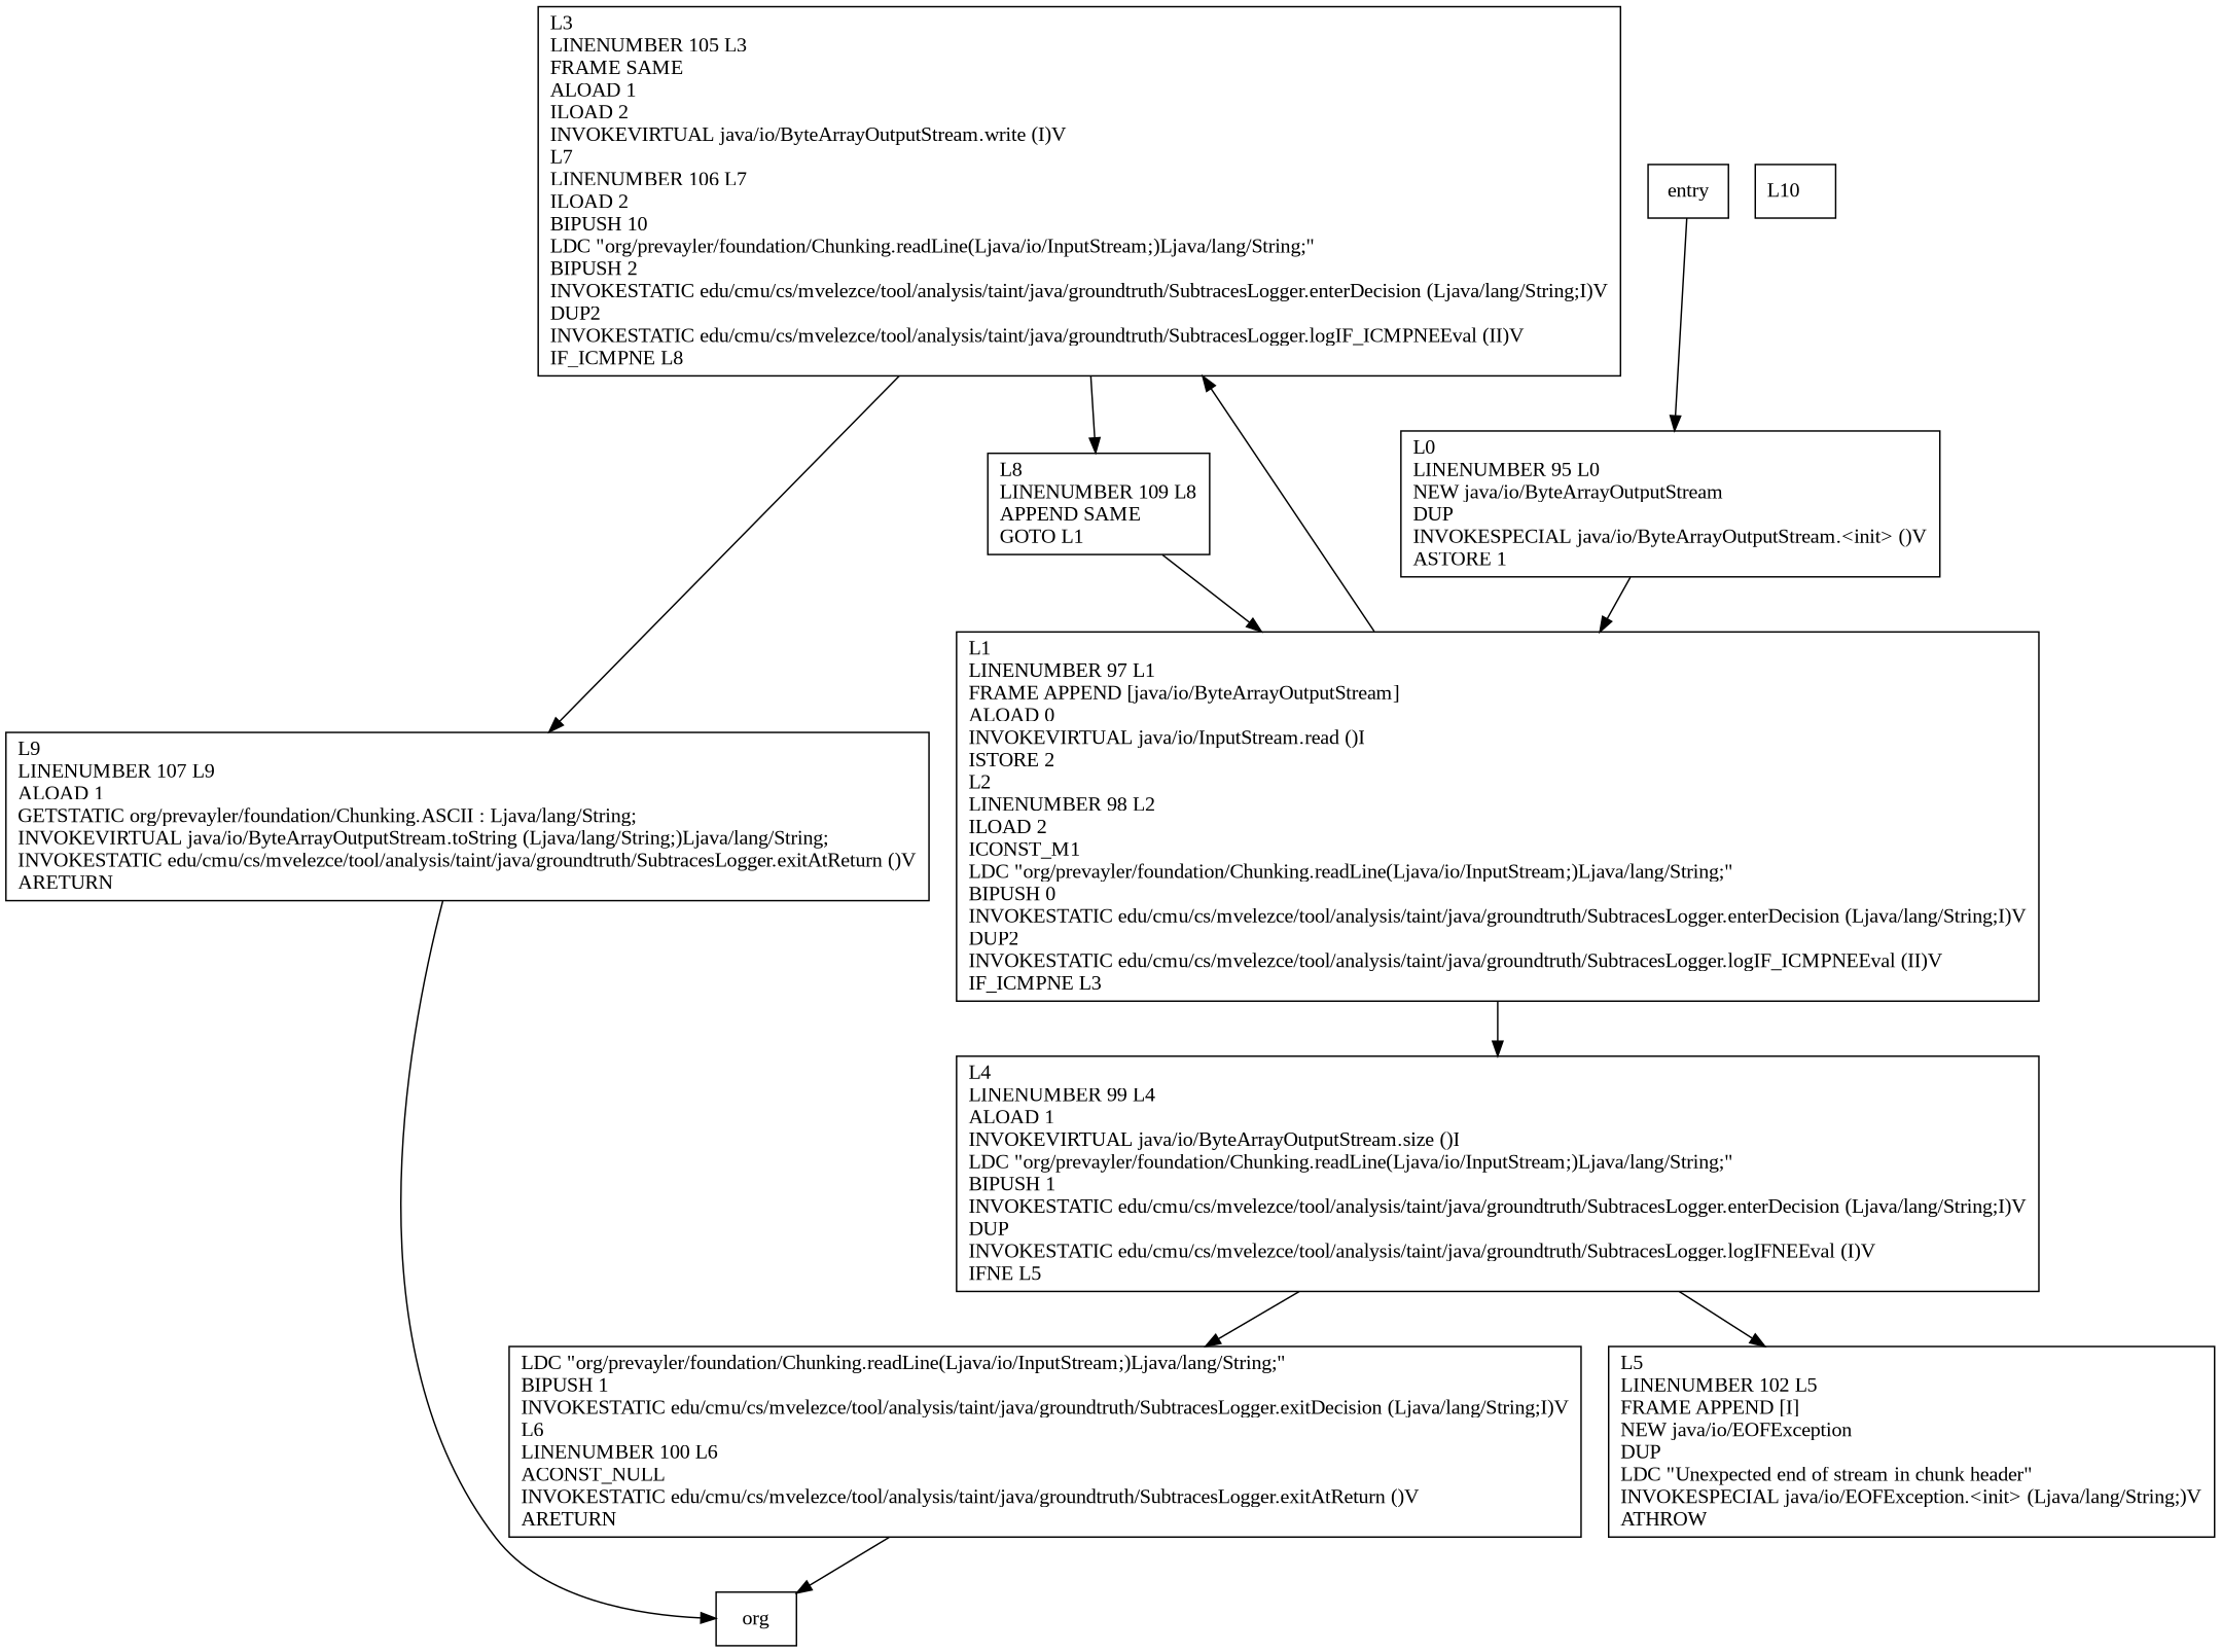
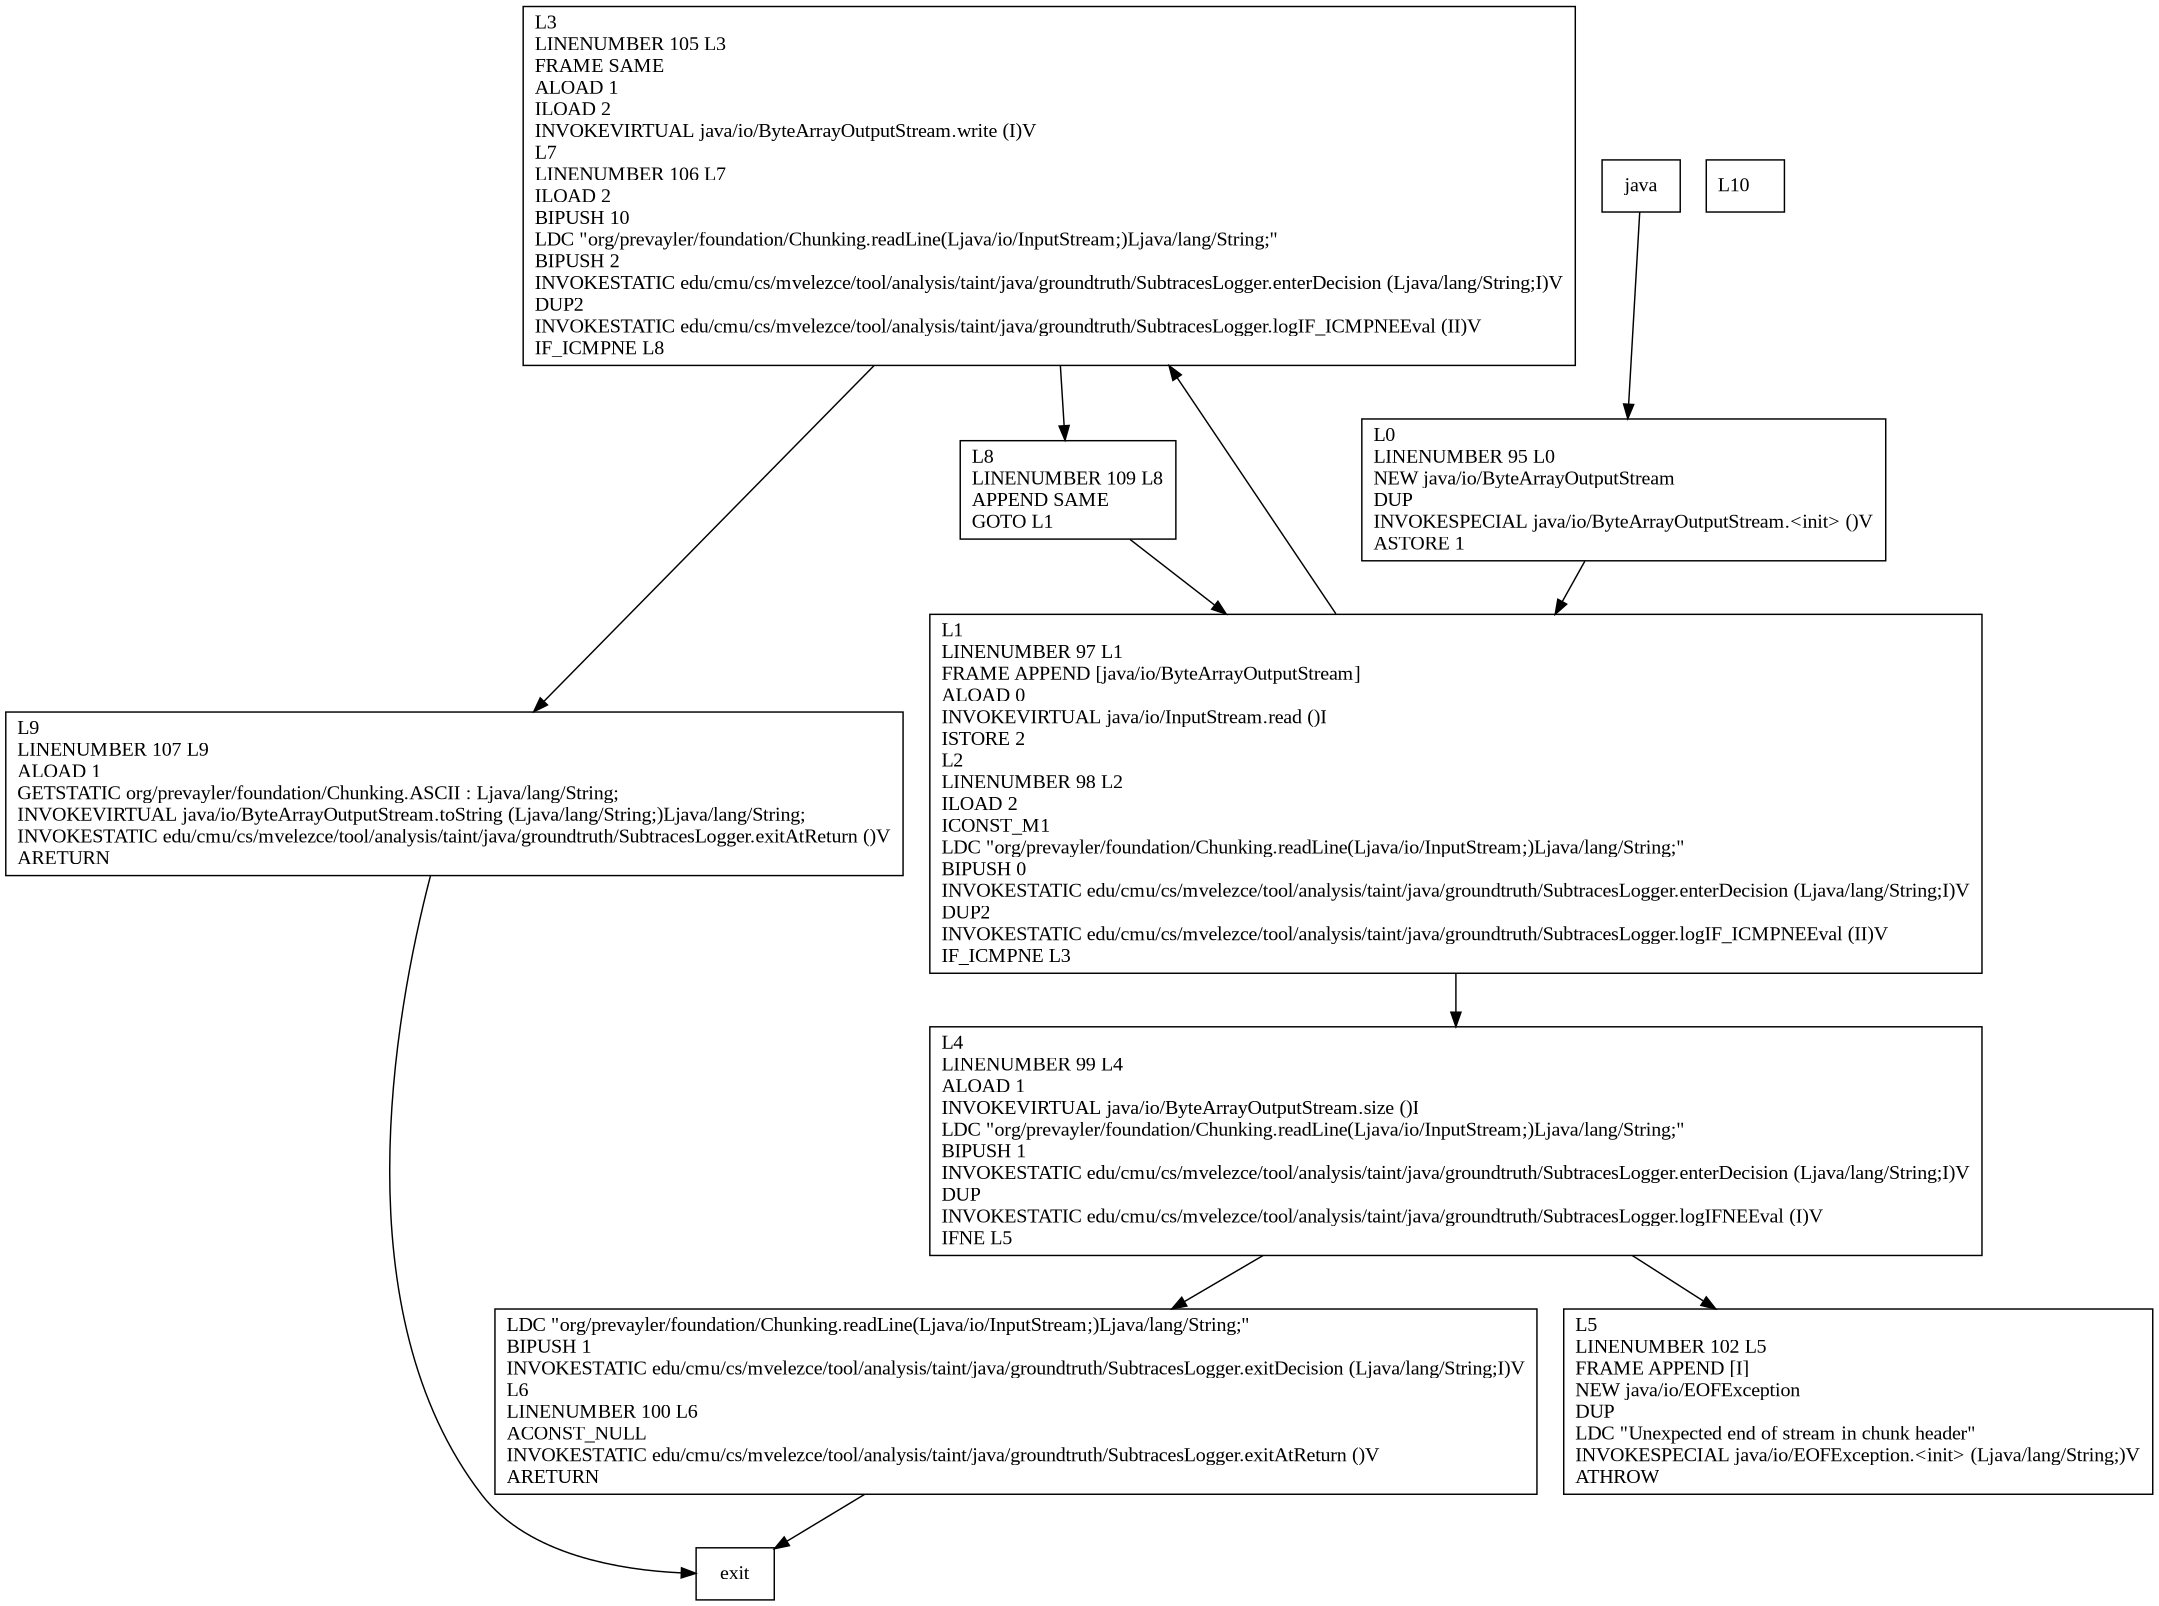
  digraph {
    fontname="Liberation Serif"
    node [fontname="Liberation Serif" shape=record]
    edge [fontname="Liberation Serif"]
    n1 [label="L5\lLINENUMBER 102 L5\lFRAME APPEND [I]\lNEW java/io/EOFException\lDUP\lLDC \"Unexpected end of stream in chunk header\"\lINVOKESPECIAL java/io/EOFException.\<init\> (Ljava/lang/String;)V\lATHROW\l"]
    n2 [label="L10\l"]
    n3 [label="L9\lLINENUMBER 107 L9\lALOAD 1\lGETSTATIC org/prevayler/foundation/Chunking.ASCII : Ljava/lang/String;\lINVOKEVIRTUAL java/io/ByteArrayOutputStream.toString (Ljava/lang/String;)Ljava/lang/String;\lINVOKESTATIC edu/cmu/cs/mvelezce/tool/analysis/taint/java/groundtruth/SubtracesLogger.exitAtReturn ()V\lARETURN\l"]
-   exit [label=org]
+   exit
    n5 [label="L1\lLINENUMBER 97 L1\lFRAME APPEND [java/io/ByteArrayOutputStream]\lALOAD 0\lINVOKEVIRTUAL java/io/InputStream.read ()I\lISTORE 2\lL2\lLINENUMBER 98 L2\lILOAD 2\lICONST_M1\lLDC \"org/prevayler/foundation/Chunking.readLine(Ljava/io/InputStream;)Ljava/lang/String;\"\lBIPUSH 0\lINVOKESTATIC edu/cmu/cs/mvelezce/tool/analysis/taint/java/groundtruth/SubtracesLogger.enterDecision (Ljava/lang/String;I)V\lDUP2\lINVOKESTATIC edu/cmu/cs/mvelezce/tool/analysis/taint/java/groundtruth/SubtracesLogger.logIF_ICMPNEEval (II)V\lIF_ICMPNE L3\l"]
    n6 [label="L4\lLINENUMBER 99 L4\lALOAD 1\lINVOKEVIRTUAL java/io/ByteArrayOutputStream.size ()I\lLDC \"org/prevayler/foundation/Chunking.readLine(Ljava/io/InputStream;)Ljava/lang/String;\"\lBIPUSH 1\lINVOKESTATIC edu/cmu/cs/mvelezce/tool/analysis/taint/java/groundtruth/SubtracesLogger.enterDecision (Ljava/lang/String;I)V\lDUP\lINVOKESTATIC edu/cmu/cs/mvelezce/tool/analysis/taint/java/groundtruth/SubtracesLogger.logIFNEEval (I)V\lIFNE L5\l"]
    n7 [label="L3\lLINENUMBER 105 L3\lFRAME SAME\lALOAD 1\lILOAD 2\lINVOKEVIRTUAL java/io/ByteArrayOutputStream.write (I)V\lL7\lLINENUMBER 106 L7\lILOAD 2\lBIPUSH 10\lLDC \"org/prevayler/foundation/Chunking.readLine(Ljava/io/InputStream;)Ljava/lang/String;\"\lBIPUSH 2\lINVOKESTATIC edu/cmu/cs/mvelezce/tool/analysis/taint/java/groundtruth/SubtracesLogger.enterDecision (Ljava/lang/String;I)V\lDUP2\lINVOKESTATIC edu/cmu/cs/mvelezce/tool/analysis/taint/java/groundtruth/SubtracesLogger.logIF_ICMPNEEval (II)V\lIF_ICMPNE L8\l"]
    n8 [label="LDC \"org/prevayler/foundation/Chunking.readLine(Ljava/io/InputStream;)Ljava/lang/String;\"\lBIPUSH 1\lINVOKESTATIC edu/cmu/cs/mvelezce/tool/analysis/taint/java/groundtruth/SubtracesLogger.exitDecision (Ljava/lang/String;I)V\lL6\lLINENUMBER 100 L6\lACONST_NULL\lINVOKESTATIC edu/cmu/cs/mvelezce/tool/analysis/taint/java/groundtruth/SubtracesLogger.exitAtReturn ()V\lARETURN\l"]
    n9 [label="L8\lLINENUMBER 109 L8\lAPPEND SAME\lGOTO L1\l"]
    n10 [label="L0\lLINENUMBER 95 L0\lNEW java/io/ByteArrayOutputStream\lDUP\lINVOKESPECIAL java/io/ByteArrayOutputStream.\<init\> ()V\lASTORE 1\l"]
-   entry
+   entry [label=java]
    n3 -> exit
    n5 -> n6
    n5 -> n7
    n6 -> n1
    n6 -> n8
    n7 -> n3
    n7 -> n9
    n8 -> exit
    n9 -> n5
    n10 -> n5
    entry -> n10
  }
